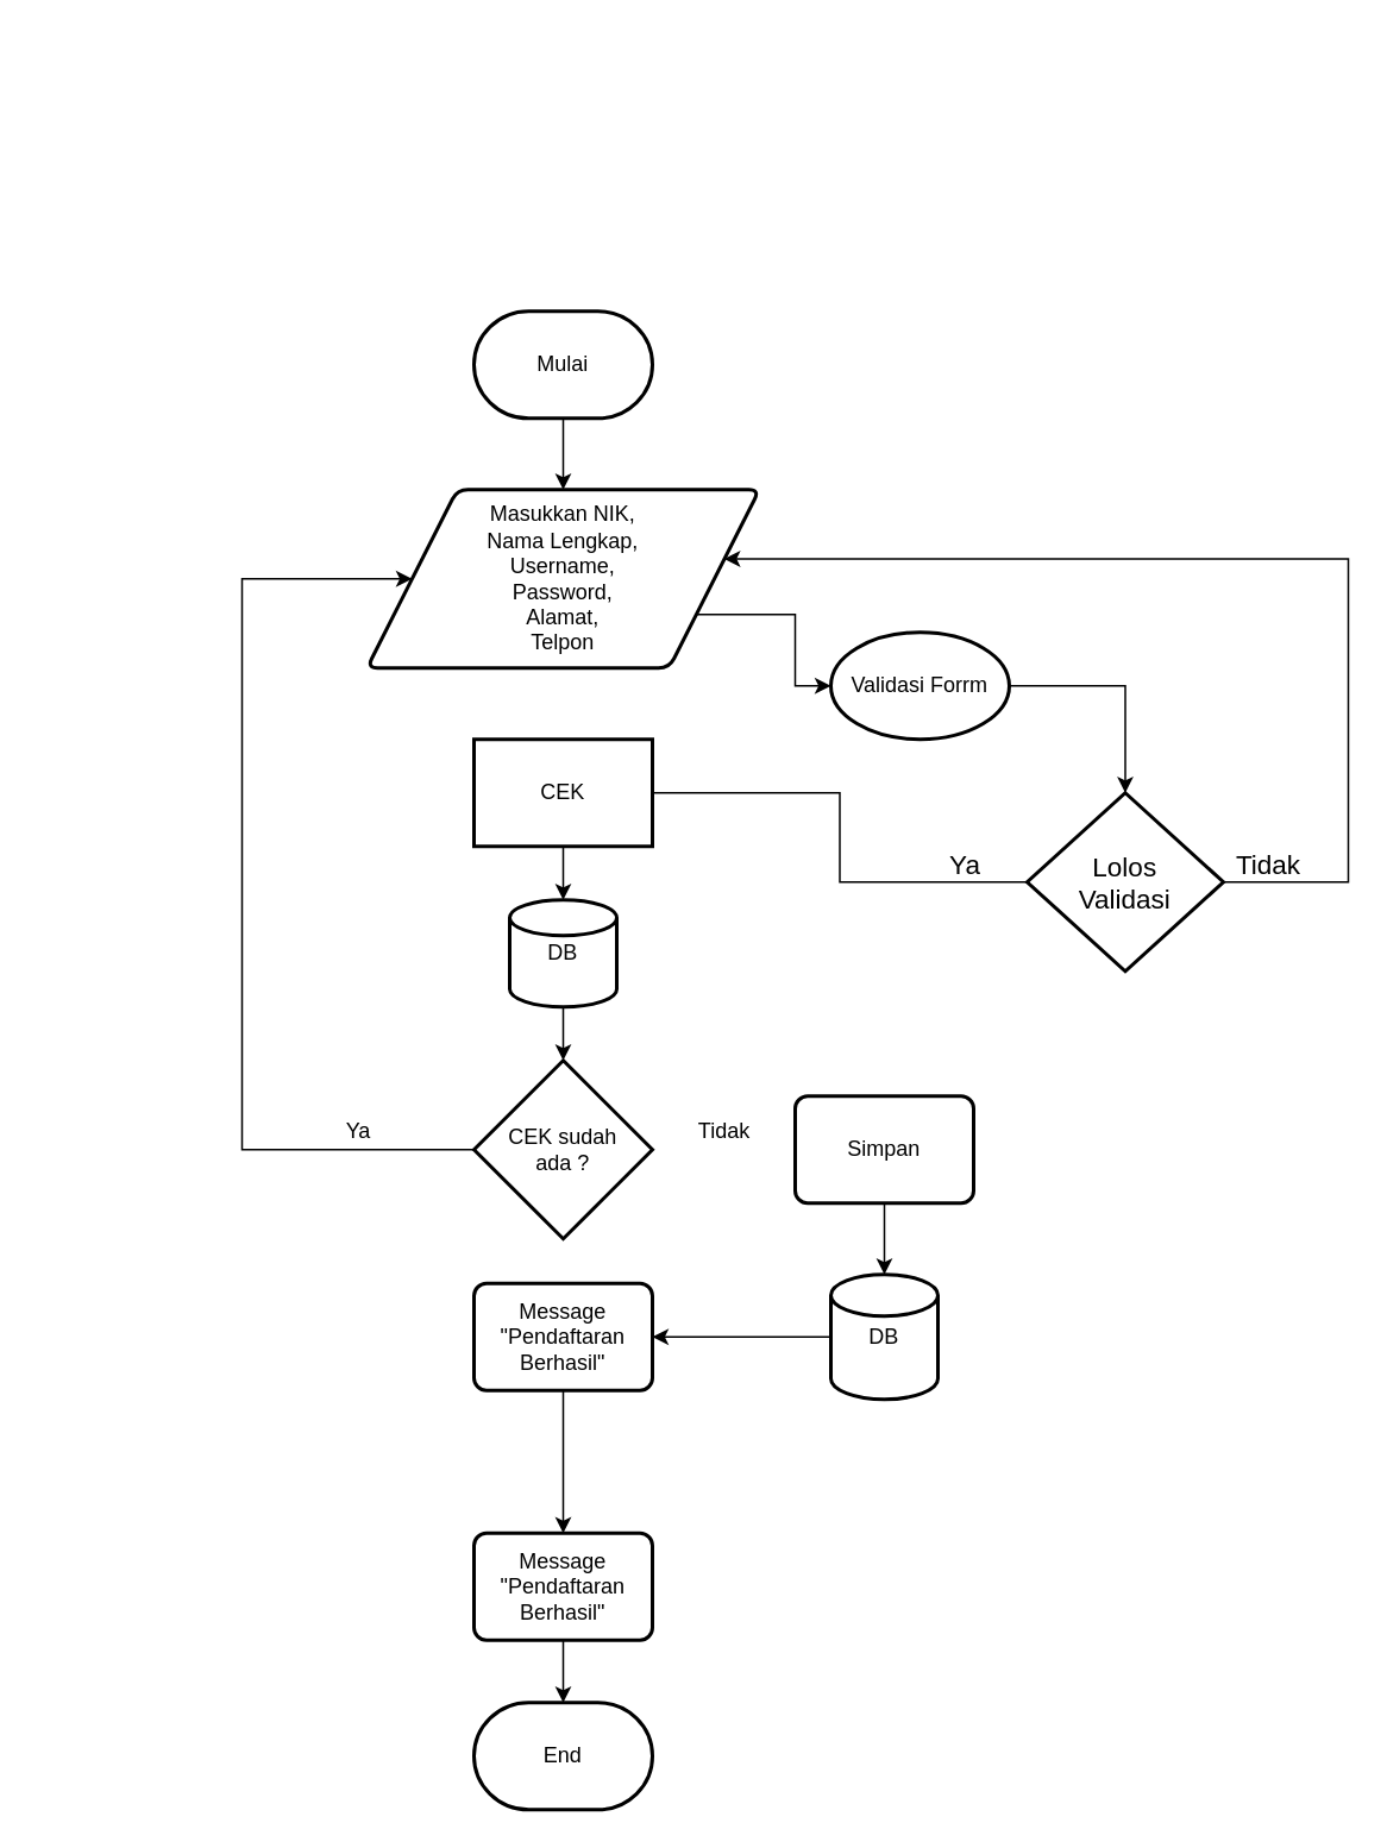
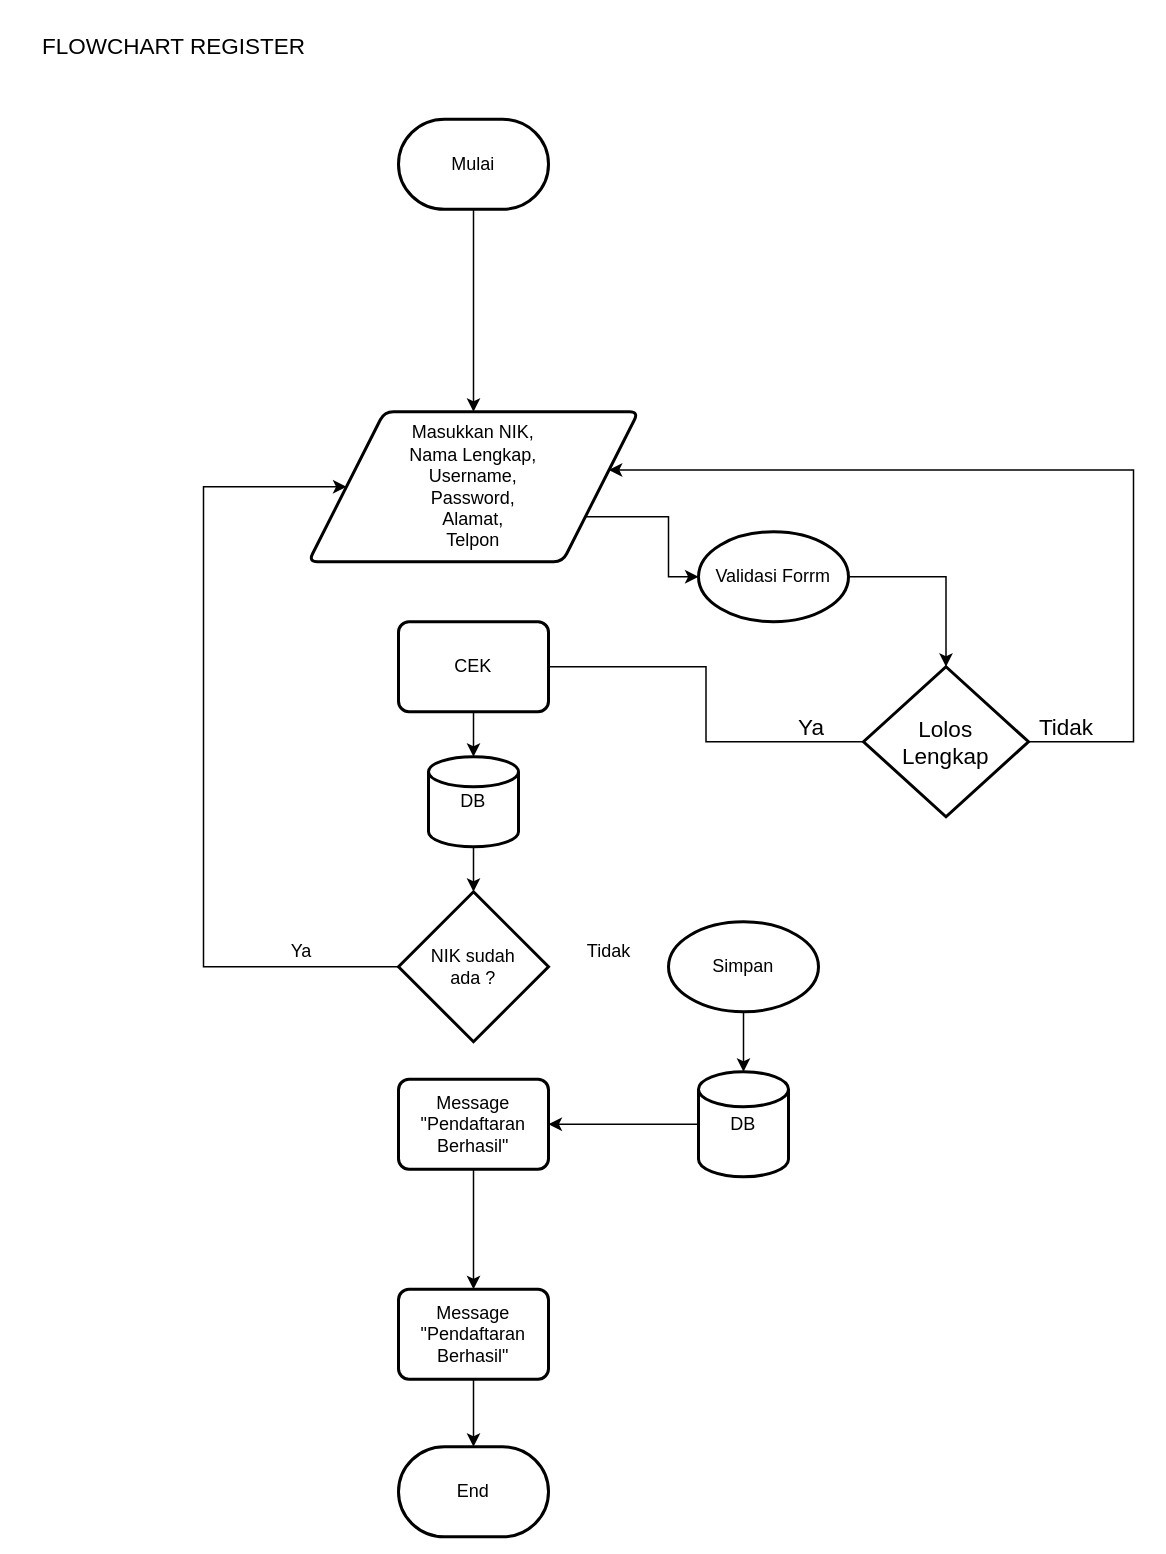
  <mxCell id="0" />
  <mxCell id="1" parent="0" />
  <mxCell id="2" value="" style="edgeStyle=orthogonalEdgeStyle;rounded=0;orthogonalLoop=1;jettySize=auto;html=1;" edge="1" parent="1" source="3" target="5"><mxGeometry relative="1" as="geometry" /></mxCell>
- <mxCell id="3" value="Mulai" style="strokeWidth=2;html=1;shape=mxgraph.flowchart.terminator;whiteSpace=wrap;" vertex="1" parent="1"><mxGeometry x="265" y="174" width="100" height="60" as="geometry" /></mxCell>
+ <mxCell id="3" value="Mulai" style="strokeWidth=2;html=1;shape=mxgraph.flowchart.terminator;whiteSpace=wrap;" vertex="1" parent="1"><mxGeometry x="265" y="79" width="100" height="60" as="geometry" /></mxCell>
  <mxCell id="4" value="" style="edgeStyle=orthogonalEdgeStyle;rounded=0;orthogonalLoop=1;jettySize=auto;html=1;fontSize=15;" edge="1" parent="1" source="5" target="25"><mxGeometry relative="1" as="geometry"><mxPoint x="530.3" y="324" as="targetPoint" /><Array as="points"><mxPoint x="445" y="344" /><mxPoint x="445" y="384" /></Array></mxGeometry></mxCell>
  <mxCell id="5" value="&lt;span&gt;Masukkan NIK,&lt;/span&gt;&lt;br&gt;&lt;span&gt;Nama Lengkap,&lt;/span&gt;&lt;br&gt;&lt;span&gt;Username,&lt;/span&gt;&lt;br&gt;&lt;span&gt;Password,&lt;/span&gt;&lt;br&gt;&lt;span&gt;Alamat,&lt;/span&gt;&lt;br&gt;&lt;span&gt;Telpon&lt;/span&gt;" style="shape=parallelogram;html=1;strokeWidth=2;perimeter=parallelogramPerimeter;whiteSpace=wrap;rounded=1;arcSize=12;size=0.23;" vertex="1" parent="1"><mxGeometry x="205" y="274" width="220" height="100" as="geometry" /></mxCell>
  <mxCell id="6" value="" style="edgeStyle=orthogonalEdgeStyle;rounded=0;orthogonalLoop=1;jettySize=auto;html=1;entryX=0;entryY=0.5;entryDx=0;entryDy=0;" edge="1" parent="1" source="12" target="5"><mxGeometry relative="1" as="geometry"><mxPoint x="265" y="644" as="sourcePoint" /><mxPoint x="145" y="324" as="targetPoint" /><Array as="points"><mxPoint x="135" y="644" /><mxPoint x="135" y="324" /></Array></mxGeometry></mxCell>
  <mxCell id="7" value="Ya" style="text;html=1;align=center;verticalAlign=middle;resizable=0;points=[];autosize=1;" vertex="1" parent="1"><mxGeometry x="185" y="624" width="30" height="20" as="geometry" /></mxCell>
  <mxCell id="8" value="" style="edgeStyle=orthogonalEdgeStyle;rounded=0;orthogonalLoop=1;jettySize=auto;html=1;" edge="1" parent="1" source="9"><mxGeometry relative="1" as="geometry"><mxPoint x="315" y="504" as="targetPoint" /></mxGeometry></mxCell>
- <mxCell id="9" value="CEK" style="whiteSpace=wrap;html=1;absoluteArcSize=1;arcSize=14;strokeWidth=2;rounded=0;" vertex="1" parent="1"><mxGeometry x="265" y="414" width="100" height="60" as="geometry" /></mxCell>
+ <mxCell id="9" value="CEK" style="rounded=1;whiteSpace=wrap;html=1;absoluteArcSize=1;arcSize=14;strokeWidth=2;" vertex="1" parent="1"><mxGeometry x="265" y="414" width="100" height="60" as="geometry" /></mxCell>
  <mxCell id="10" value="" style="edgeStyle=orthogonalEdgeStyle;rounded=0;orthogonalLoop=1;jettySize=auto;html=1;" edge="1" parent="1" source="11" target="12"><mxGeometry relative="1" as="geometry" /></mxCell>
  <mxCell id="11" value="DB" style="strokeWidth=2;html=1;shape=mxgraph.flowchart.database;whiteSpace=wrap;" vertex="1" parent="1"><mxGeometry x="285" y="504" width="60" height="60" as="geometry" /></mxCell>
- <mxCell id="12" value="CEK sudah &lt;br&gt;ada ?" style="strokeWidth=2;html=1;shape=mxgraph.flowchart.decision;whiteSpace=wrap;" vertex="1" parent="1"><mxGeometry x="265" y="594" width="100" height="100" as="geometry" /></mxCell>
+ <mxCell id="12" value="NIK sudah &lt;br&gt;ada ?" style="strokeWidth=2;html=1;shape=mxgraph.flowchart.decision;whiteSpace=wrap;" vertex="1" parent="1"><mxGeometry x="265" y="594" width="100" height="100" as="geometry" /></mxCell>
  <mxCell id="13" value="Tidak" style="text;html=1;align=center;verticalAlign=middle;resizable=0;points=[];autosize=1;" vertex="1" parent="1"><mxGeometry x="385" y="624" width="40" height="20" as="geometry" /></mxCell>
  <mxCell id="14" value="" style="edgeStyle=orthogonalEdgeStyle;rounded=0;orthogonalLoop=1;jettySize=auto;html=1;" edge="1" parent="1" source="15" target="17"><mxGeometry relative="1" as="geometry" /></mxCell>
- <mxCell id="15" value="Simpan" style="rounded=1;whiteSpace=wrap;html=1;absoluteArcSize=1;arcSize=14;strokeWidth=2;" vertex="1" parent="1"><mxGeometry x="445" y="614" width="100" height="60" as="geometry" /></mxCell>
+ <mxCell id="15" value="Simpan" style="ellipse;whiteSpace=wrap;html=1;absoluteArcSize=1;arcSize=14;strokeWidth=2;" vertex="1" parent="1"><mxGeometry x="445" y="614" width="100" height="60" as="geometry" /></mxCell>
  <mxCell id="16" value="" style="edgeStyle=orthogonalEdgeStyle;rounded=0;orthogonalLoop=1;jettySize=auto;html=1;" edge="1" parent="1" source="17" target="19"><mxGeometry relative="1" as="geometry"><mxPoint x="375" y="749" as="targetPoint" /></mxGeometry></mxCell>
  <mxCell id="17" value="DB" style="strokeWidth=2;html=1;shape=mxgraph.flowchart.database;whiteSpace=wrap;" vertex="1" parent="1"><mxGeometry x="465" y="714" width="60" height="70" as="geometry" /></mxCell>
  <mxCell id="18" value="" style="edgeStyle=orthogonalEdgeStyle;rounded=0;orthogonalLoop=1;jettySize=auto;html=1;" edge="1" parent="1" source="19" target="21"><mxGeometry relative="1" as="geometry" /></mxCell>
  <mxCell id="19" value="Message&lt;br&gt;&quot;Pendaftaran&lt;br&gt;Berhasil&quot;" style="rounded=1;whiteSpace=wrap;html=1;absoluteArcSize=1;arcSize=14;strokeWidth=2;" vertex="1" parent="1"><mxGeometry x="265" y="719" width="100" height="60" as="geometry" /></mxCell>
  <mxCell id="20" value="" style="edgeStyle=orthogonalEdgeStyle;rounded=0;orthogonalLoop=1;jettySize=auto;html=1;" edge="1" parent="1" source="21" target="22"><mxGeometry relative="1" as="geometry" /></mxCell>
  <mxCell id="21" value="Message&lt;br&gt;&quot;Pendaftaran&lt;br&gt;Berhasil&quot;" style="rounded=1;whiteSpace=wrap;html=1;absoluteArcSize=1;arcSize=14;strokeWidth=2;" vertex="1" parent="1"><mxGeometry x="265" y="859" width="100" height="60" as="geometry" /></mxCell>
- <mxCell id="22" value="End" style="strokeWidth=2;html=1;shape=mxgraph.flowchart.terminator;whiteSpace=wrap;" vertex="1" parent="1"><mxGeometry x="265" y="954" width="100" height="60" as="geometry" /></mxCell>
+ <mxCell id="22" value="End" style="strokeWidth=2;html=1;shape=mxgraph.flowchart.terminator;whiteSpace=wrap;" vertex="1" parent="1"><mxGeometry x="265" y="964" width="100" height="60" as="geometry" /></mxCell>
+ <mxCell id="23" value="FLOWCHART REGISTER" style="text;html=1;align=center;verticalAlign=middle;resizable=0;points=[];autosize=1;fontSize=15;" vertex="1" parent="1"><mxGeometry x="20" y="20" width="190" height="20" as="geometry" /></mxCell>
  <mxCell id="24" value="" style="edgeStyle=orthogonalEdgeStyle;rounded=0;orthogonalLoop=1;jettySize=auto;html=1;fontSize=15;" edge="1" parent="1" source="25" target="28"><mxGeometry relative="1" as="geometry"><mxPoint x="555" y="434" as="targetPoint" /></mxGeometry></mxCell>
  <mxCell id="25" value="Validasi Forrm" style="ellipse;whiteSpace=wrap;html=1;absoluteArcSize=1;arcSize=14;strokeWidth=2;" vertex="1" parent="1"><mxGeometry x="465" y="354" width="100" height="60" as="geometry" /></mxCell>
  <mxCell id="26" value="" style="edgeStyle=orthogonalEdgeStyle;rounded=0;orthogonalLoop=1;jettySize=auto;html=1;fontSize=15;entryX=1;entryY=0.5;entryDx=0;entryDy=0;endArrow=none;" edge="1" parent="1" source="28" target="9"><mxGeometry relative="1" as="geometry"><mxPoint x="495" y="494" as="targetPoint" /></mxGeometry></mxCell>
  <mxCell id="27" value="" style="edgeStyle=orthogonalEdgeStyle;rounded=0;orthogonalLoop=1;jettySize=auto;html=1;fontSize=15;entryX=0.91;entryY=0.388;entryDx=0;entryDy=0;entryPerimeter=0;" edge="1" parent="1" source="28" target="5"><mxGeometry relative="1" as="geometry"><mxPoint x="695" y="304" as="targetPoint" /><Array as="points"><mxPoint x="755" y="494" /><mxPoint x="755" y="313" /></Array></mxGeometry></mxCell>
- <mxCell id="28" value="Lolos&lt;br&gt;Validasi" style="strokeWidth=2;html=1;shape=mxgraph.flowchart.decision;whiteSpace=wrap;fontSize=15;" vertex="1" parent="1"><mxGeometry x="575" y="444" width="110" height="100" as="geometry" /></mxCell>
+ <mxCell id="28" value="Lolos&lt;br&gt;Lengkap" style="strokeWidth=2;html=1;shape=mxgraph.flowchart.decision;whiteSpace=wrap;fontSize=15;" vertex="1" parent="1"><mxGeometry x="575" y="444" width="110" height="100" as="geometry" /></mxCell>
  <mxCell id="29" value="Ya" style="text;html=1;align=center;verticalAlign=middle;resizable=0;points=[];autosize=1;fontSize=15;" vertex="1" parent="1"><mxGeometry x="525" y="474" width="30" height="20" as="geometry" /></mxCell>
  <mxCell id="30" value="Tidak" style="text;html=1;align=center;verticalAlign=middle;resizable=0;points=[];autosize=1;fontSize=15;" vertex="1" parent="1"><mxGeometry x="685" y="474" width="50" height="20" as="geometry" /></mxCell>
